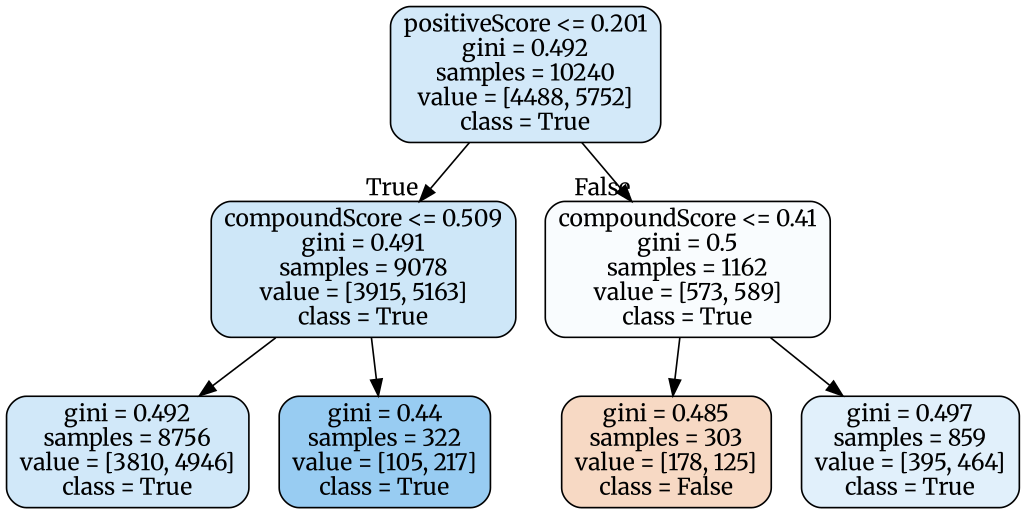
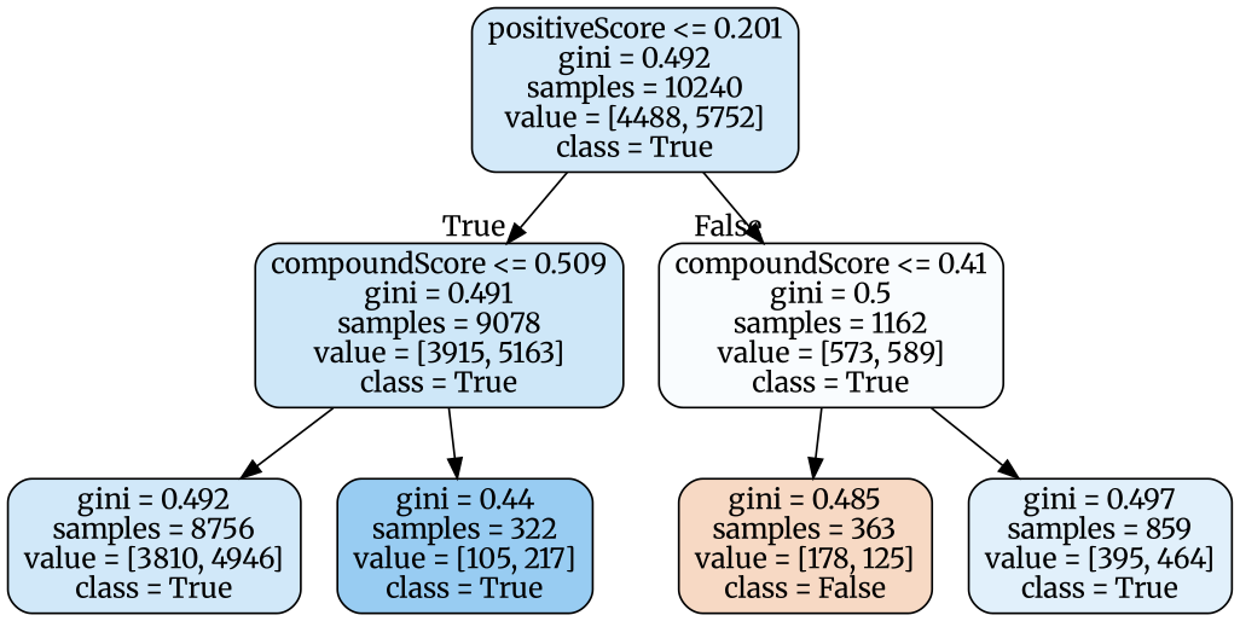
  digraph {
    fontname=Merriweather
    node [color=black fontname=Merriweather shape=box style="filled, rounded"]
    edge [fontname=Merriweather]
    n1 [fillcolor="#399de538" label="positiveScore <= 0.201\ngini = 0.492\nsamples = 10240\nvalue = [4488, 5752]\nclass = True"]
    n2 [fillcolor="#399de53e" label="compoundScore <= 0.509\ngini = 0.491\nsamples = 9078\nvalue = [3915, 5163]\nclass = True"]
    n3 [fillcolor="#399de507" label="compoundScore <= 0.41\ngini = 0.5\nsamples = 1162\nvalue = [573, 589]\nclass = True"]
    n4 [fillcolor="#399de53b" label="gini = 0.492\nsamples = 8756\nvalue = [3810, 4946]\nclass = True"]
    n5 [fillcolor="#399de584" label="gini = 0.44\nsamples = 322\nvalue = [105, 217]\nclass = True"]
-   n6 [fillcolor="#e581394c" label="gini = 0.485\nsamples = 303\nvalue = [178, 125]\nclass = False"]
+   n6 [fillcolor="#e581394c" label="gini = 0.485\nsamples = 363\nvalue = [178, 125]\nclass = False"]
    n7 [fillcolor="#399de526" label="gini = 0.497\nsamples = 859\nvalue = [395, 464]\nclass = True"]
    n1 -> n2 [headlabel=True labelangle=45 labeldistance=2.5]
    n1 -> n3 [headlabel=False labelangle=-45 labeldistance=2.5]
    n2 -> n4
    n2 -> n5
    n3 -> n6
    n3 -> n7
  }
